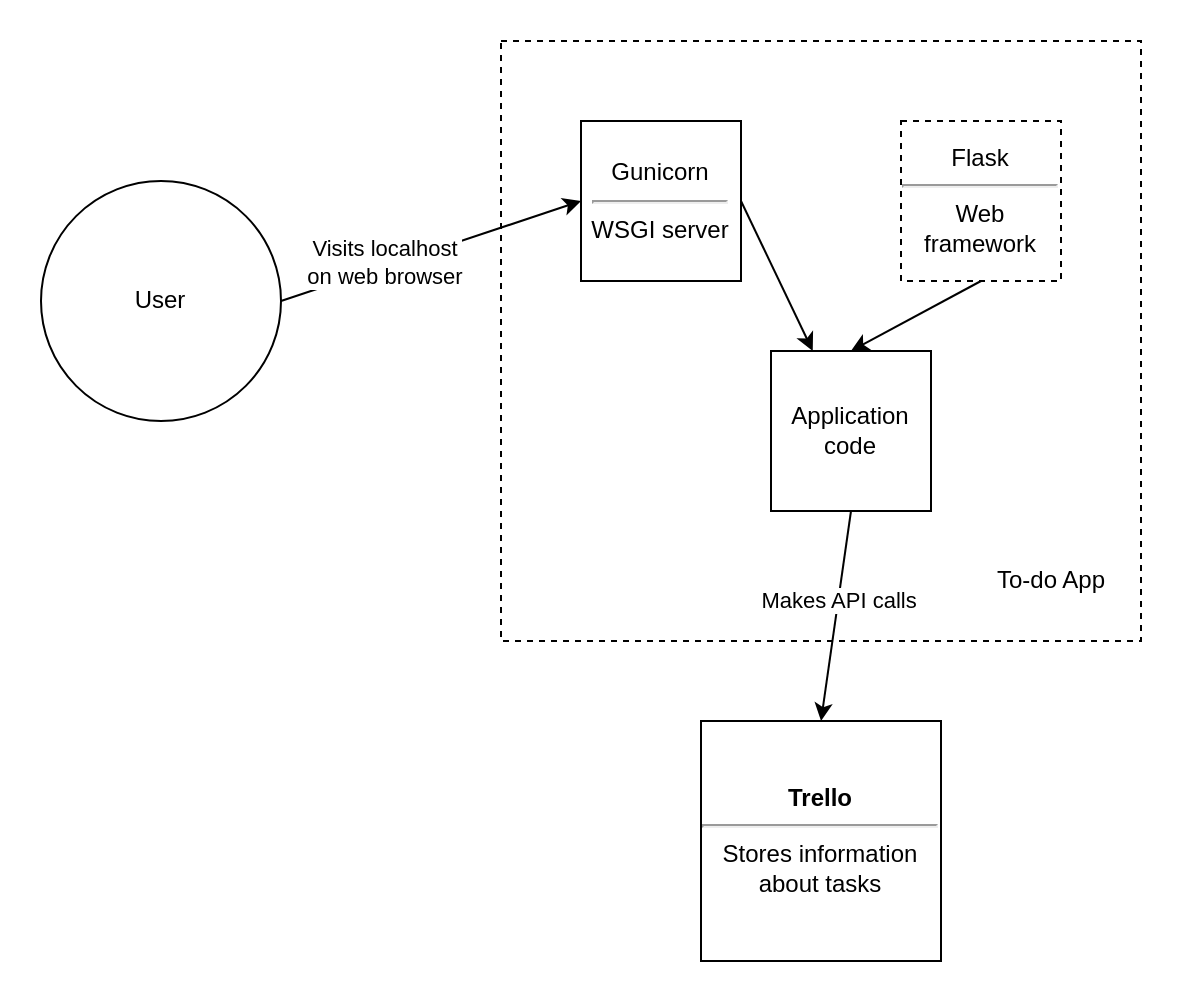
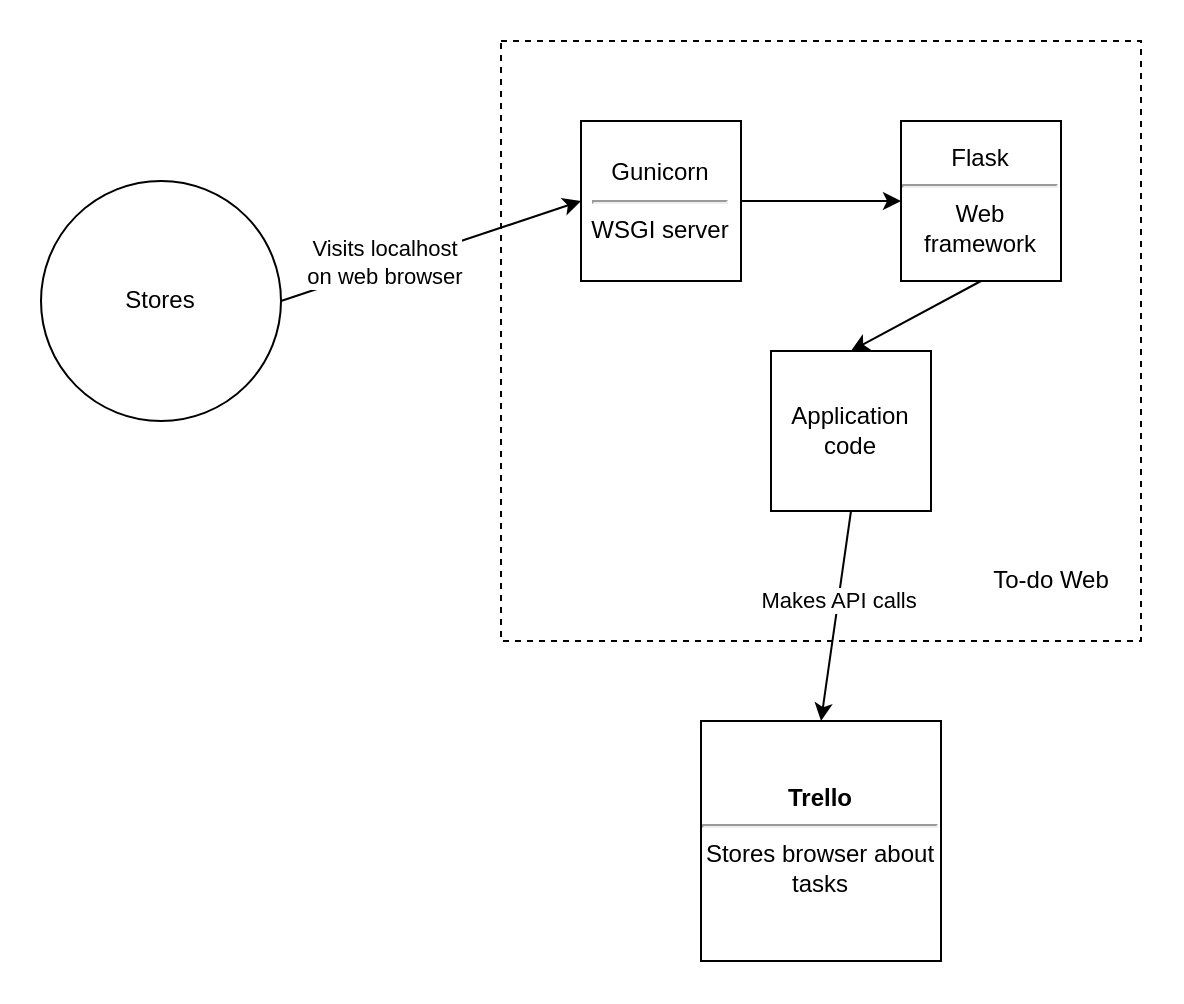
  <mxCell id="0" />
  <mxCell id="1" parent="0" />
  <mxCell id="2" value="" style="rounded=0;whiteSpace=wrap;html=1;dashed=1;fillColor=none;" parent="1" vertex="1"><mxGeometry x="250" y="20" width="320" height="300" as="geometry" /></mxCell>
- <mxCell id="3" value="User" style="ellipse;whiteSpace=wrap;html=1;aspect=fixed;" parent="1" vertex="1"><mxGeometry x="20" y="90" width="120" height="120" as="geometry" /></mxCell>
- <mxCell id="4" value="&lt;b&gt;&lt;font style=&quot;font-size: 12px&quot;&gt;Trello&lt;br&gt;&lt;/font&gt;&lt;/b&gt;&lt;hr&gt;Stores information about tasks" style="whiteSpace=wrap;html=1;aspect=fixed;align=center;" parent="1" vertex="1"><mxGeometry x="350" y="360" width="120" height="120" as="geometry" /></mxCell>
+ <mxCell id="3" value="Stores" style="ellipse;whiteSpace=wrap;html=1;aspect=fixed;" parent="1" vertex="1"><mxGeometry x="20" y="90" width="120" height="120" as="geometry" /></mxCell>
+ <mxCell id="4" value="&lt;b&gt;&lt;font style=&quot;font-size: 12px&quot;&gt;Trello&lt;br&gt;&lt;/font&gt;&lt;/b&gt;&lt;hr&gt;Stores browser about tasks" style="whiteSpace=wrap;html=1;aspect=fixed;align=center;" parent="1" vertex="1"><mxGeometry x="350" y="360" width="120" height="120" as="geometry" /></mxCell>
  <mxCell id="5" value="Gunicorn&lt;br&gt;&lt;hr&gt;WSGI server" style="whiteSpace=wrap;html=1;aspect=fixed;" parent="1" vertex="1"><mxGeometry x="290" y="60" width="80" height="80" as="geometry" /></mxCell>
- <mxCell id="6" value="Flask&lt;br&gt;&lt;hr&gt;Web framework" style="whiteSpace=wrap;html=1;aspect=fixed;dashed=1;" parent="1" vertex="1"><mxGeometry x="450" y="60" width="80" height="80" as="geometry" /></mxCell>
+ <mxCell id="6" value="Flask&lt;br&gt;&lt;hr&gt;Web framework" style="whiteSpace=wrap;html=1;aspect=fixed;" parent="1" vertex="1"><mxGeometry x="450" y="60" width="80" height="80" as="geometry" /></mxCell>
  <mxCell id="7" value="Application&lt;br&gt;code" style="whiteSpace=wrap;html=1;aspect=fixed;" parent="1" vertex="1"><mxGeometry x="385" y="175" width="80" height="80" as="geometry" /></mxCell>
- <mxCell id="8" value="To-do App" style="text;html=1;align=center;verticalAlign=middle;resizable=0;points=[];autosize=1;" parent="1" vertex="1"><mxGeometry x="490" y="280" width="70" height="20" as="geometry" /></mxCell>
+ <mxCell id="8" value="To-do Web" style="text;html=1;align=center;verticalAlign=middle;resizable=0;points=[];autosize=1;" parent="1" vertex="1"><mxGeometry x="490" y="280" width="70" height="20" as="geometry" /></mxCell>
  <mxCell id="9" value="" style="endArrow=classic;html=1;exitX=1;exitY=0.5;exitDx=0;exitDy=0;entryX=0;entryY=0.5;entryDx=0;entryDy=0;" parent="1" source="3" target="5" edge="1"><mxGeometry width="50" height="50" relative="1" as="geometry"><mxPoint x="230" y="350" as="sourcePoint" /><mxPoint x="280" y="300" as="targetPoint" /></mxGeometry></mxCell>
  <mxCell id="10" value="Visits localhost&lt;br&gt;on web browser" style="edgeLabel;html=1;align=center;verticalAlign=middle;resizable=0;points=[];" parent="9" vertex="1" connectable="0"><mxGeometry x="-0.2" relative="1" as="geometry"><mxPoint x="-8.07" y="0.02" as="offset" /></mxGeometry></mxCell>
  <mxCell id="11" value="" style="endArrow=classic;html=1;entryX=0.5;entryY=0;entryDx=0;entryDy=0;exitX=0.5;exitY=1;exitDx=0;exitDy=0;" parent="1" source="7" target="4" edge="1"><mxGeometry width="50" height="50" relative="1" as="geometry"><mxPoint x="320" y="240" as="sourcePoint" /><mxPoint x="370" y="190" as="targetPoint" /></mxGeometry></mxCell>
  <mxCell id="12" value="Makes API calls" style="edgeLabel;html=1;align=center;verticalAlign=middle;resizable=0;points=[];" parent="11" vertex="1" connectable="0"><mxGeometry x="-0.152" relative="1" as="geometry"><mxPoint as="offset" /></mxGeometry></mxCell>
- <mxCell id="13" value="" style="endArrow=classic;html=1;exitX=1;exitY=0.5;exitDx=0;exitDy=0;" parent="1" source="5" target="7" edge="1"><mxGeometry width="50" height="50" relative="1" as="geometry"><mxPoint x="390" y="100" as="sourcePoint" /><mxPoint x="430" y="190" as="targetPoint" /></mxGeometry></mxCell>
+ <mxCell id="13" value="" style="endArrow=classic;html=1;entryX=0;entryY=0.5;entryDx=0;entryDy=0;exitX=1;exitY=0.5;exitDx=0;exitDy=0;" parent="1" source="5" target="6" edge="1"><mxGeometry width="50" height="50" relative="1" as="geometry"><mxPoint x="390" y="100" as="sourcePoint" /><mxPoint x="430" y="190" as="targetPoint" /></mxGeometry></mxCell>
  <mxCell id="14" value="" style="endArrow=classic;html=1;exitX=0.5;exitY=1;exitDx=0;exitDy=0;entryX=0.5;entryY=0;entryDx=0;entryDy=0;" parent="1" source="6" target="7" edge="1"><mxGeometry width="50" height="50" relative="1" as="geometry"><mxPoint x="380" y="240" as="sourcePoint" /><mxPoint x="430" y="190" as="targetPoint" /></mxGeometry></mxCell>
